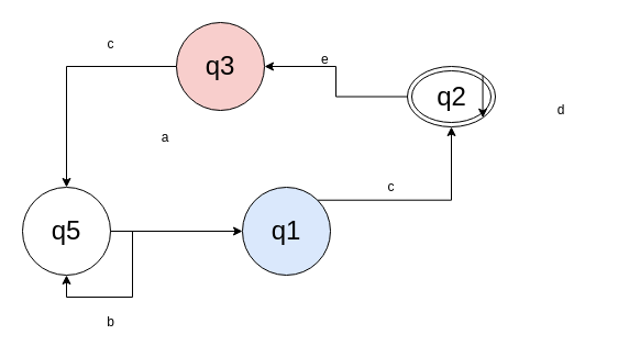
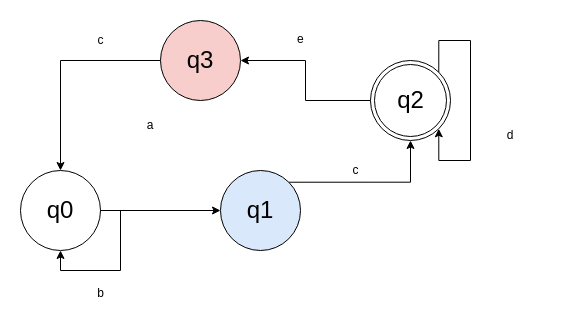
  <mxCell id="0" />
  <mxCell id="1" parent="0" />
  <mxCell id="2" style="edgeStyle=orthogonalEdgeStyle;rounded=0;orthogonalLoop=1;jettySize=auto;html=1;exitX=1;exitY=0.5;exitDx=0;exitDy=0;" edge="1" parent="1" source="3" target="5"><mxGeometry relative="1" as="geometry" /></mxCell>
- <mxCell id="3" value="&lt;font style=&quot;font-size: 24px&quot;&gt;q5&lt;/font&gt;" style="ellipse;whiteSpace=wrap;html=1;aspect=fixed;" vertex="1" parent="1"><mxGeometry x="20" y="170" width="80" height="80" as="geometry" /></mxCell>
+ <mxCell id="3" value="&lt;font style=&quot;font-size: 24px&quot;&gt;q0&lt;/font&gt;" style="ellipse;whiteSpace=wrap;html=1;aspect=fixed;" vertex="1" parent="1"><mxGeometry x="20" y="170" width="80" height="80" as="geometry" /></mxCell>
  <mxCell id="4" style="edgeStyle=orthogonalEdgeStyle;rounded=0;orthogonalLoop=1;jettySize=auto;html=1;exitX=1;exitY=0;exitDx=0;exitDy=0;entryX=0.5;entryY=1;entryDx=0;entryDy=0;" edge="1" parent="1" source="5" target="9"><mxGeometry relative="1" as="geometry" /></mxCell>
  <mxCell id="5" value="&lt;font style=&quot;font-size: 24px&quot;&gt;q1&lt;/font&gt;" style="ellipse;whiteSpace=wrap;html=1;aspect=fixed;fillColor=#dae8fc;" vertex="1" parent="1"><mxGeometry x="220" y="170" width="80" height="80" as="geometry" /></mxCell>
  <mxCell id="6" style="edgeStyle=orthogonalEdgeStyle;rounded=0;orthogonalLoop=1;jettySize=auto;html=1;exitX=0;exitY=0.5;exitDx=0;exitDy=0;" edge="1" parent="1" source="7" target="3"><mxGeometry relative="1" as="geometry" /></mxCell>
  <mxCell id="7" value="&lt;font style=&quot;font-size: 24px&quot;&gt;q3&lt;/font&gt;" style="ellipse;whiteSpace=wrap;html=1;aspect=fixed;fillColor=#f8cecc;" vertex="1" parent="1"><mxGeometry x="160" y="20" width="80" height="80" as="geometry" /></mxCell>
  <mxCell id="8" style="edgeStyle=orthogonalEdgeStyle;rounded=0;orthogonalLoop=1;jettySize=auto;html=1;exitX=0;exitY=0.5;exitDx=0;exitDy=0;entryX=1;entryY=0.5;entryDx=0;entryDy=0;" edge="1" parent="1" source="9" target="7"><mxGeometry relative="1" as="geometry" /></mxCell>
- <mxCell id="9" value="&lt;font style=&quot;font-size: 24px&quot;&gt;q2&lt;/font&gt;" style="ellipse;html=1;shape=endState;aspect=fixed;" vertex="1" parent="1"><mxGeometry x="370" y="60" width="80" height="55" as="geometry" /></mxCell>
+ <mxCell id="9" value="&lt;font style=&quot;font-size: 24px&quot;&gt;q2&lt;/font&gt;" style="ellipse;html=1;shape=endState;aspect=fixed;" vertex="1" parent="1"><mxGeometry x="370" y="60" width="80" height="80" as="geometry" /></mxCell>
  <mxCell id="10" style="edgeStyle=orthogonalEdgeStyle;rounded=0;orthogonalLoop=1;jettySize=auto;html=1;exitX=1;exitY=0.5;exitDx=0;exitDy=0;entryX=0.5;entryY=1;entryDx=0;entryDy=0;" edge="1" parent="1" source="3" target="3"><mxGeometry relative="1" as="geometry" /></mxCell>
  <mxCell id="11" value="a" style="text;html=1;strokeColor=none;fillColor=none;align=center;verticalAlign=middle;whiteSpace=wrap;rounded=0;" vertex="1" parent="1"><mxGeometry x="130" y="115" width="40" height="20" as="geometry" /></mxCell>
  <mxCell id="12" value="c" style="text;html=1;align=center;verticalAlign=middle;resizable=0;points=[];autosize=1;" vertex="1" parent="1"><mxGeometry x="345" y="160" width="20" height="20" as="geometry" /></mxCell>
  <mxCell id="13" style="edgeStyle=orthogonalEdgeStyle;rounded=0;orthogonalLoop=1;jettySize=auto;html=1;exitX=1;exitY=0;exitDx=0;exitDy=0;entryX=1;entryY=1;entryDx=0;entryDy=0;" edge="1" parent="1" source="9" target="9"><mxGeometry relative="1" as="geometry" /></mxCell>
- <mxCell id="14" value="d" style="text;html=1;strokeColor=none;fillColor=none;align=center;verticalAlign=middle;whiteSpace=wrap;rounded=0;" vertex="1" parent="1"><mxGeometry x="480" y="85" width="60" height="30" as="geometry" /></mxCell>
- <mxCell id="15" value="e" style="text;whiteSpace=wrap;html=1;" vertex="1" parent="1"><mxGeometry x="290" y="40" width="50" height="30" as="geometry" /></mxCell>
+ <mxCell id="14" value="d" style="text;html=1;strokeColor=none;fillColor=none;align=center;verticalAlign=middle;whiteSpace=wrap;rounded=0;" vertex="1" parent="1"><mxGeometry x="480" y="120" width="60" height="30" as="geometry" /></mxCell>
+ <mxCell id="15" value="e" style="text;whiteSpace=wrap;html=1;" vertex="1" parent="1"><mxGeometry x="295" y="25" width="50" height="30" as="geometry" /></mxCell>
  <mxCell id="16" value="c" style="text;html=1;align=center;verticalAlign=middle;resizable=0;points=[];autosize=1;" vertex="1" parent="1"><mxGeometry x="90" y="30" width="20" height="20" as="geometry" /></mxCell>
  <mxCell id="17" value="b" style="text;html=1;align=center;verticalAlign=middle;resizable=0;points=[];autosize=1;" vertex="1" parent="1"><mxGeometry x="90" y="283" width="20" height="20" as="geometry" /></mxCell>
